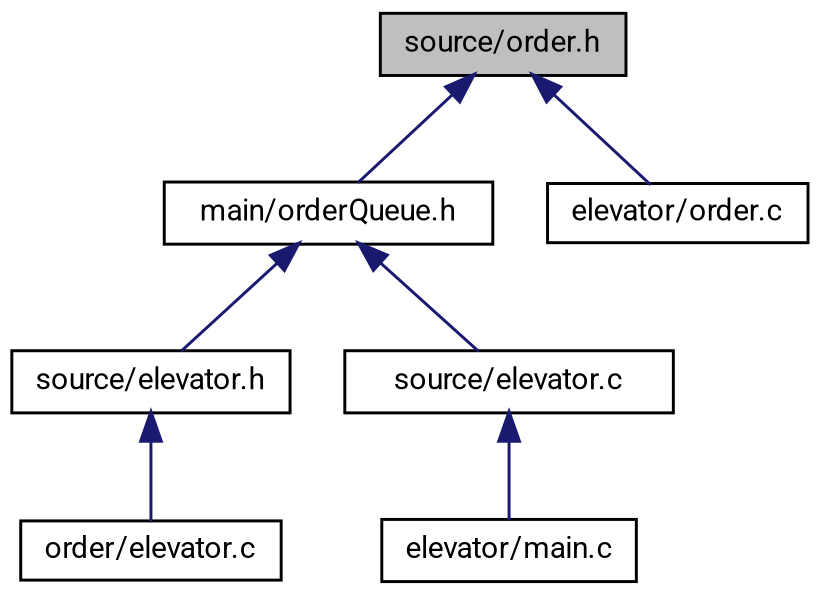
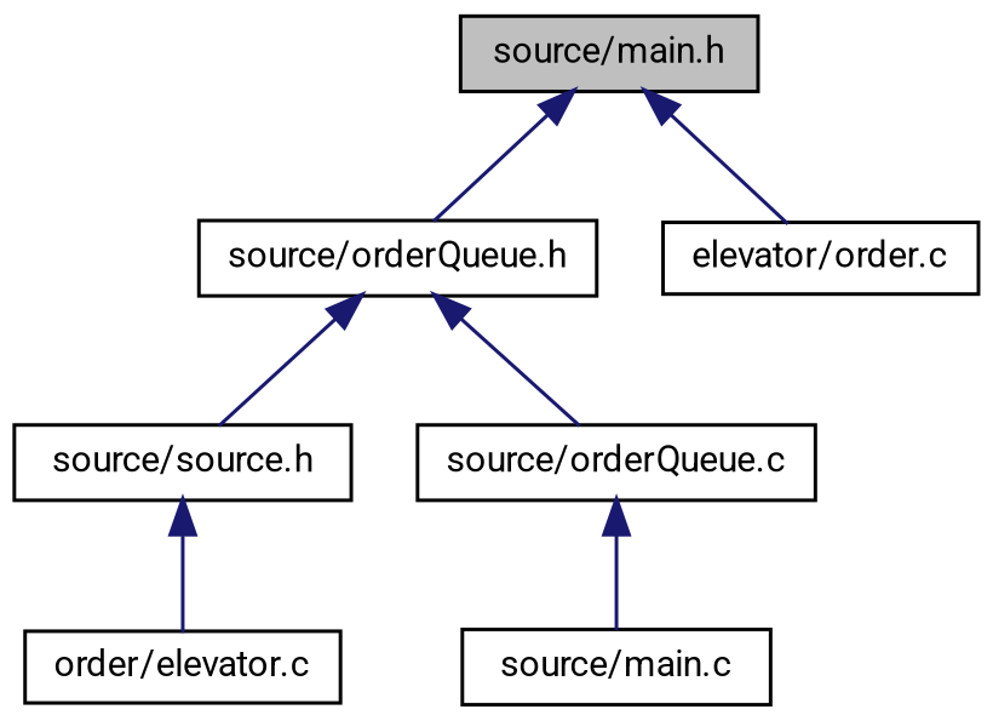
  digraph {
    fontname=Roboto
    node [color=black fillcolor=white fontname=Roboto fontsize=10 shape=record style=filled]
    edge [color=midnightblue dir=back fontname=Roboto fontsize=10 labelfontname=Helvetica labelfontsize=10 style=solid]
-   n1 [fillcolor=grey75 fontcolor=black height=0.2 label="source/order.h" width=0.4]
-   n2 [height=0.2 label="main/orderQueue.h" width=0.4]
+   n1 [fillcolor=grey75 fontcolor=black height=0.2 label="source/main.h" width=0.4]
+   n2 [height=0.2 label="source/orderQueue.h" width=0.4]
    n3 [height=0.2 label="elevator/order.c" width=0.4]
-   n4 [height=0.2 label="source/elevator.h" width=0.4]
-   n5 [height=0.2 label="source/elevator.c" width=0.4]
+   n4 [height=0.2 label="source/source.h" width=0.4]
+   n5 [height=0.2 label="source/orderQueue.c" width=0.4]
    n6 [height=0.2 label="order/elevator.c" width=0.4]
-   n7 [height=0.2 label="elevator/main.c" width=0.4]
+   n7 [height=0.2 label="source/main.c" width=0.4]
    n1 -> n2
    n1 -> n3
    n2 -> n4
    n2 -> n5
    n4 -> n6
    n5 -> n7
  }
